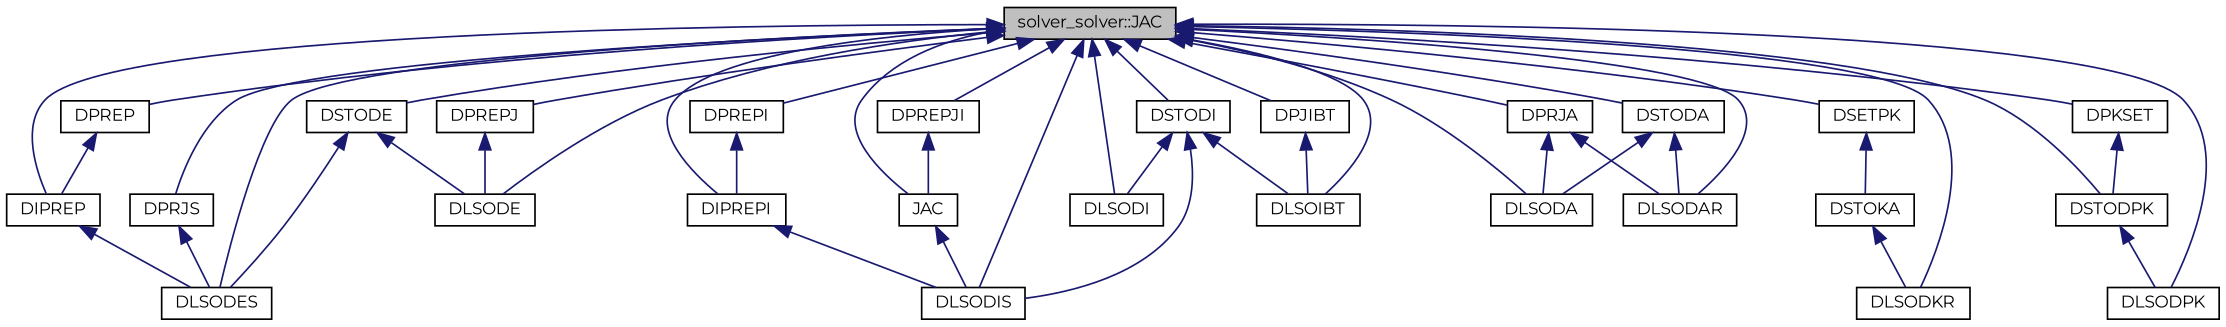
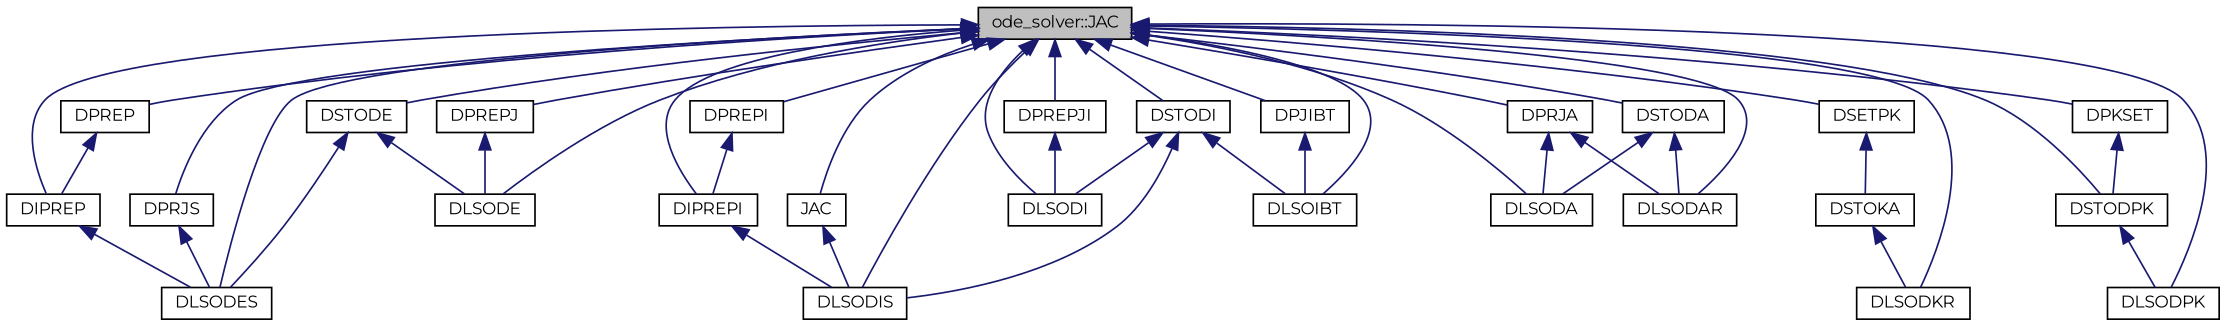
  digraph {
    fontname=Montserrat
    rankdir=TB
    node [color=black fillcolor=white fontname=Montserrat fontsize=10 shape=record style=filled]
    edge [color=midnightblue dir=back fontname=Montserrat fontsize=10 labelfontname=Helvetica labelfontsize=10 style=solid]
-   n1 [fillcolor=grey75 fontcolor=black height=0.2 label="solver_solver::JAC" width=0.4]
+   n1 [fillcolor=grey75 fontcolor=black height=0.2 label="ode_solver::JAC" width=0.4]
    n2 [height=0.2 label=DIPREP width=0.4]
    n3 [height=0.2 label=DLSODES width=0.4]
    n4 [height=0.2 label=DIPREPI width=0.4]
    n5 [height=0.2 label=DLSODIS width=0.4]
    n6 [height=0.2 label=DLSODA width=0.4]
    n7 [height=0.2 label=DLSODAR width=0.4]
    n8 [height=0.2 label=DLSODE width=0.4]
    n9 [height=0.2 label=DLSODI width=0.4]
    n10 [height=0.2 label=DLSODKR width=0.4]
    n11 [height=0.2 label=DLSODPK width=0.4]
    n12 [height=0.2 label=DLSOIBT width=0.4]
    n13 [height=0.2 label=DPJIBT width=0.4]
    n14 [height=0.2 label=DPKSET width=0.4]
    n15 [height=0.2 label=DSTODPK width=0.4]
    n16 [height=0.2 label=DPREP width=0.4]
    n17 [height=0.2 label=DPREPI width=0.4]
    n18 [height=0.2 label=DPREPJ width=0.4]
    n19 [height=0.2 label=DPREPJI width=0.4]
    n20 [height=0.2 label=DPRJA width=0.4]
    n21 [height=0.2 label=JAC width=0.4]
    n22 [height=0.2 label=DPRJS width=0.4]
    n23 [height=0.2 label=DSETPK width=0.4]
    n24 [height=0.2 label=DSTODA width=0.4]
    n25 [height=0.2 label=DSTODE width=0.4]
    n26 [height=0.2 label=DSTODI width=0.4]
    n27 [height=0.2 label=DSTOKA width=0.4]
    n1 -> n2
    n1 -> n3
    n1 -> n4
    n1 -> n5
    n1 -> n6
    n1 -> n7
    n1 -> n8
    n1 -> n9
    n1 -> n10
    n1 -> n11
    n1 -> n12
    n1 -> n13
    n1 -> n14
    n1 -> n15
    n1 -> n16
    n1 -> n17
    n1 -> n18
    n1 -> n19
    n1 -> n20
    n1 -> n21
    n1 -> n22
    n1 -> n23
    n1 -> n24
    n1 -> n25
    n1 -> n26
    n2 -> n3
    n4 -> n5
    n13 -> n12
    n14 -> n15
    n15 -> n11
    n16 -> n2
    n17 -> n4
    n18 -> n8
-   n19 -> n21
+   n19 -> n9
    n20 -> n6
    n20 -> n7
    n21 -> n5
    n22 -> n3
    n23 -> n27
    n24 -> n6
    n24 -> n7
    n25 -> n3
    n25 -> n8
    n26 -> n5
    n26 -> n9
    n26 -> n12
    n27 -> n10
  }
